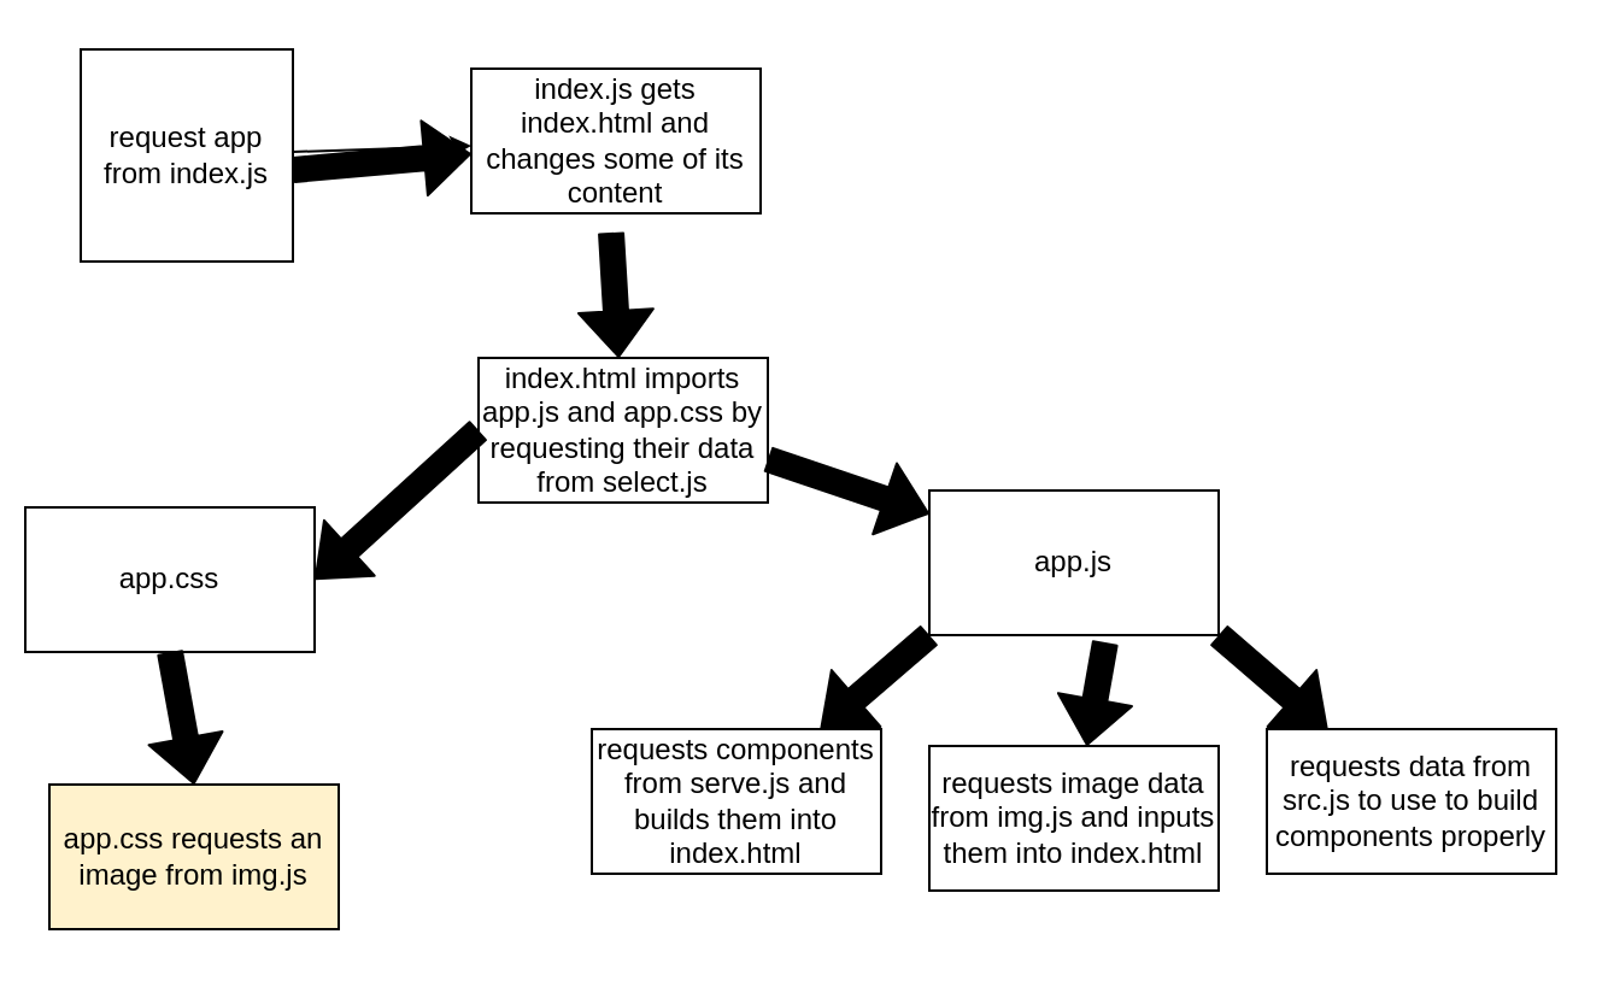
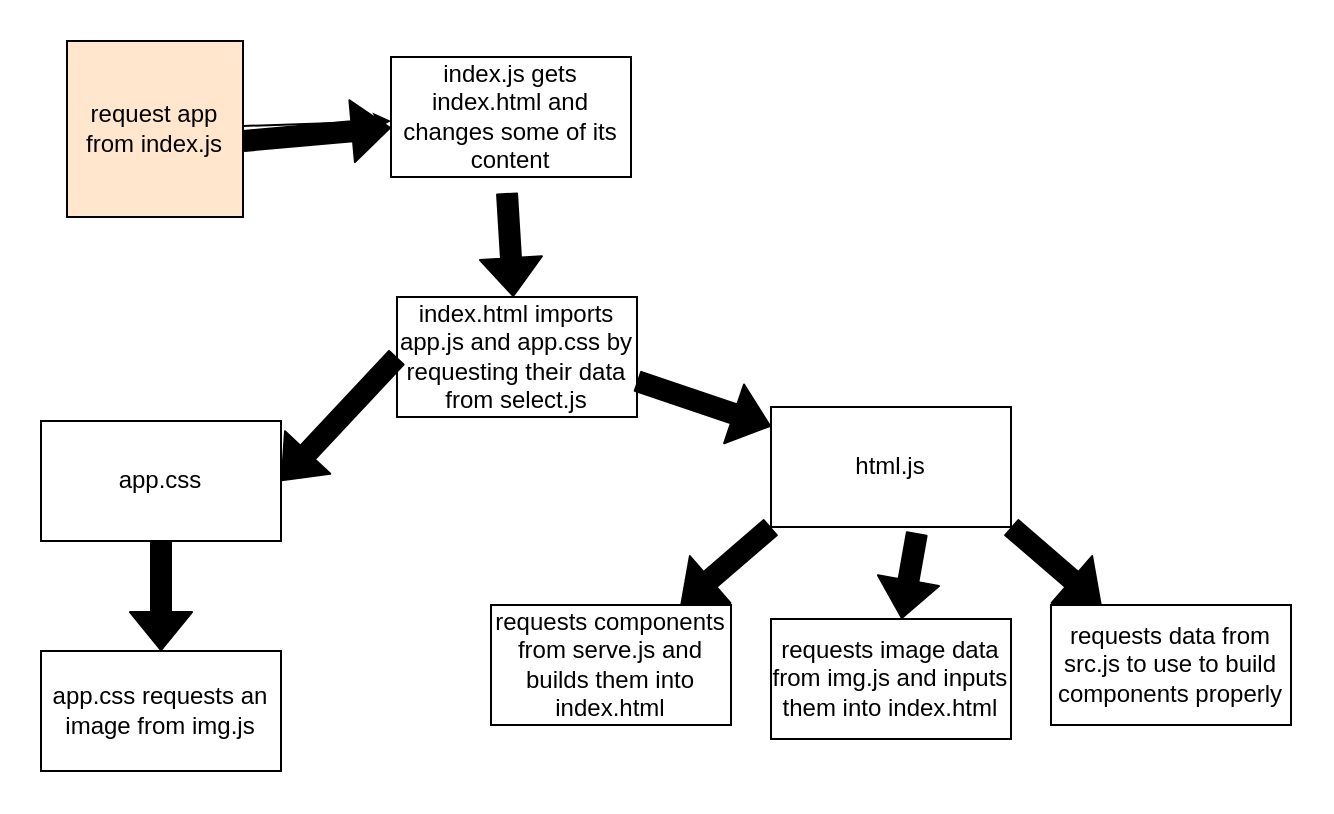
  <mxCell id="0" />
  <mxCell id="1" parent="0" />
  <mxCell id="2" value="" style="edgeStyle=none;html=1;fillColor=#000000;" edge="1" parent="1" source="3" target="4"><mxGeometry relative="1" as="geometry" /></mxCell>
- <mxCell id="3" value="request app from index.js" style="whiteSpace=wrap;html=1;aspect=fixed;" vertex="1" parent="1"><mxGeometry x="33" y="20" width="88" height="88" as="geometry" /></mxCell>
+ <mxCell id="3" value="request app from index.js" style="whiteSpace=wrap;html=1;aspect=fixed;fillColor=#ffe6cc;" vertex="1" parent="1"><mxGeometry x="33" y="20" width="88" height="88" as="geometry" /></mxCell>
  <mxCell id="4" value="index.js gets index.html and changes some of its content" style="rounded=0;whiteSpace=wrap;html=1;" vertex="1" parent="1"><mxGeometry x="195" y="28" width="120" height="60" as="geometry" /></mxCell>
  <mxCell id="5" value="index.html imports app.js and app.css by requesting their data from select.js" style="rounded=0;whiteSpace=wrap;html=1;" vertex="1" parent="1"><mxGeometry x="198" y="148" width="120" height="60" as="geometry" /></mxCell>
- <mxCell id="6" value="app.js" style="rounded=0;whiteSpace=wrap;html=1;" vertex="1" parent="1"><mxGeometry x="385" y="203" width="120" height="60" as="geometry" /></mxCell>
- <mxCell id="7" value="app.css" style="rounded=0;whiteSpace=wrap;html=1;" vertex="1" parent="1"><mxGeometry x="10" y="210" width="120" height="60" as="geometry" /></mxCell>
+ <mxCell id="6" value="html.js" style="rounded=0;whiteSpace=wrap;html=1;" vertex="1" parent="1"><mxGeometry x="385" y="203" width="120" height="60" as="geometry" /></mxCell>
+ <mxCell id="7" value="app.css" style="rounded=0;whiteSpace=wrap;html=1;" vertex="1" parent="1"><mxGeometry x="20" y="210" width="120" height="60" as="geometry" /></mxCell>
  <mxCell id="8" value="" style="shape=flexArrow;endArrow=classic;html=1;fillColor=#000000;" edge="1" parent="1" target="4"><mxGeometry width="50" height="50" relative="1" as="geometry"><mxPoint x="121" y="70" as="sourcePoint" /><mxPoint x="171" y="20" as="targetPoint" /></mxGeometry></mxCell>
- <mxCell id="9" value="app.css requests an image from img.js" style="rounded=0;whiteSpace=wrap;html=1;fillColor=#fff2cc;" vertex="1" parent="1"><mxGeometry x="20" y="325" width="120" height="60" as="geometry" /></mxCell>
+ <mxCell id="9" value="app.css requests an image from img.js" style="rounded=0;whiteSpace=wrap;html=1;" vertex="1" parent="1"><mxGeometry x="20" y="325" width="120" height="60" as="geometry" /></mxCell>
  <mxCell id="10" value="requests components from serve.js and builds them into index.html" style="rounded=0;whiteSpace=wrap;html=1;" vertex="1" parent="1"><mxGeometry x="245" y="302" width="120" height="60" as="geometry" /></mxCell>
  <mxCell id="11" value="" style="shape=flexArrow;endArrow=classic;html=1;fillColor=#000000;" edge="1" parent="1" target="5"><mxGeometry width="50" height="50" relative="1" as="geometry"><mxPoint x="253" y="96" as="sourcePoint" /><mxPoint x="307" y="112" as="targetPoint" /></mxGeometry></mxCell>
  <mxCell id="12" value="" style="shape=flexArrow;endArrow=classic;html=1;fillColor=#000000;entryX=1;entryY=0.5;entryDx=0;entryDy=0;exitX=0;exitY=0.5;exitDx=0;exitDy=0;" edge="1" parent="1" source="5" target="7"><mxGeometry width="50" height="50" relative="1" as="geometry"><mxPoint x="96" y="221" as="sourcePoint" /><mxPoint x="146" y="171" as="targetPoint" /></mxGeometry></mxCell>
  <mxCell id="13" value="" style="shape=flexArrow;endArrow=classic;html=1;fillColor=#000000;exitX=0.5;exitY=1;exitDx=0;exitDy=0;entryX=0.5;entryY=0;entryDx=0;entryDy=0;" edge="1" parent="1" source="7" target="9"><mxGeometry width="50" height="50" relative="1" as="geometry"><mxPoint x="374" y="315" as="sourcePoint" /><mxPoint x="424" y="265" as="targetPoint" /></mxGeometry></mxCell>
  <mxCell id="14" value="" style="shape=flexArrow;endArrow=classic;html=1;fillColor=#000000;exitX=0;exitY=1;exitDx=0;exitDy=0;" edge="1" parent="1" source="6" target="10"><mxGeometry width="50" height="50" relative="1" as="geometry"><mxPoint x="430" y="395" as="sourcePoint" /><mxPoint x="480" y="345" as="targetPoint" /></mxGeometry></mxCell>
  <mxCell id="15" value="" style="shape=flexArrow;endArrow=classic;html=1;fillColor=#000000;" edge="1" parent="1" target="6"><mxGeometry width="50" height="50" relative="1" as="geometry"><mxPoint x="318" y="190" as="sourcePoint" /><mxPoint x="368" y="140" as="targetPoint" /></mxGeometry></mxCell>
  <mxCell id="16" value="requests image data from img.js and inputs them into index.html" style="rounded=0;whiteSpace=wrap;html=1;" vertex="1" parent="1"><mxGeometry x="385" y="309" width="120" height="60" as="geometry" /></mxCell>
  <mxCell id="17" value="" style="shape=flexArrow;endArrow=classic;html=1;fillColor=#000000;exitX=0.608;exitY=1.05;exitDx=0;exitDy=0;exitPerimeter=0;" edge="1" parent="1" source="6" target="16"><mxGeometry width="50" height="50" relative="1" as="geometry"><mxPoint x="561" y="276" as="sourcePoint" /><mxPoint x="611" y="226" as="targetPoint" /></mxGeometry></mxCell>
  <mxCell id="18" value="requests data from src.js to use to build components properly" style="rounded=0;whiteSpace=wrap;html=1;" vertex="1" parent="1"><mxGeometry x="525" y="302" width="120" height="60" as="geometry" /></mxCell>
  <mxCell id="19" value="" style="shape=flexArrow;endArrow=classic;html=1;fillColor=#000000;exitX=1;exitY=1;exitDx=0;exitDy=0;" edge="1" parent="1" source="6" target="18"><mxGeometry width="50" height="50" relative="1" as="geometry"><mxPoint x="553" y="285" as="sourcePoint" /><mxPoint x="603" y="235" as="targetPoint" /></mxGeometry></mxCell>
